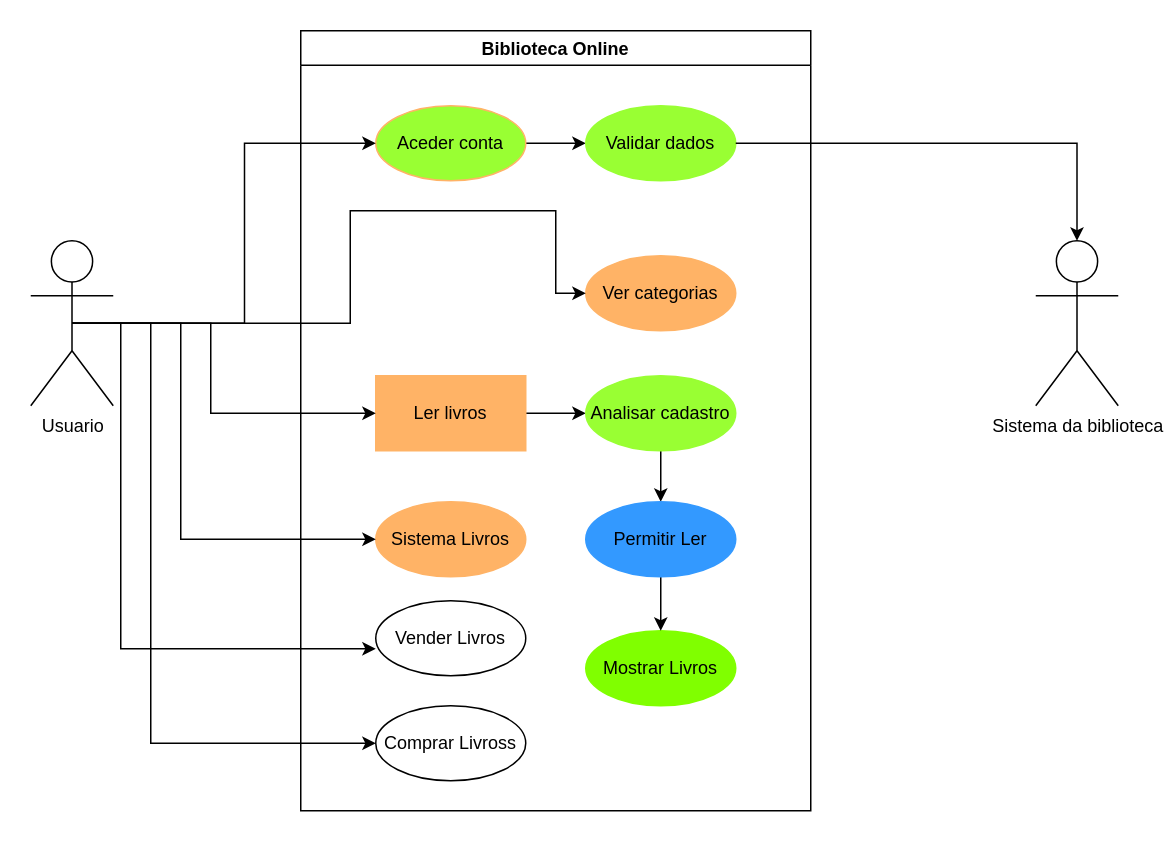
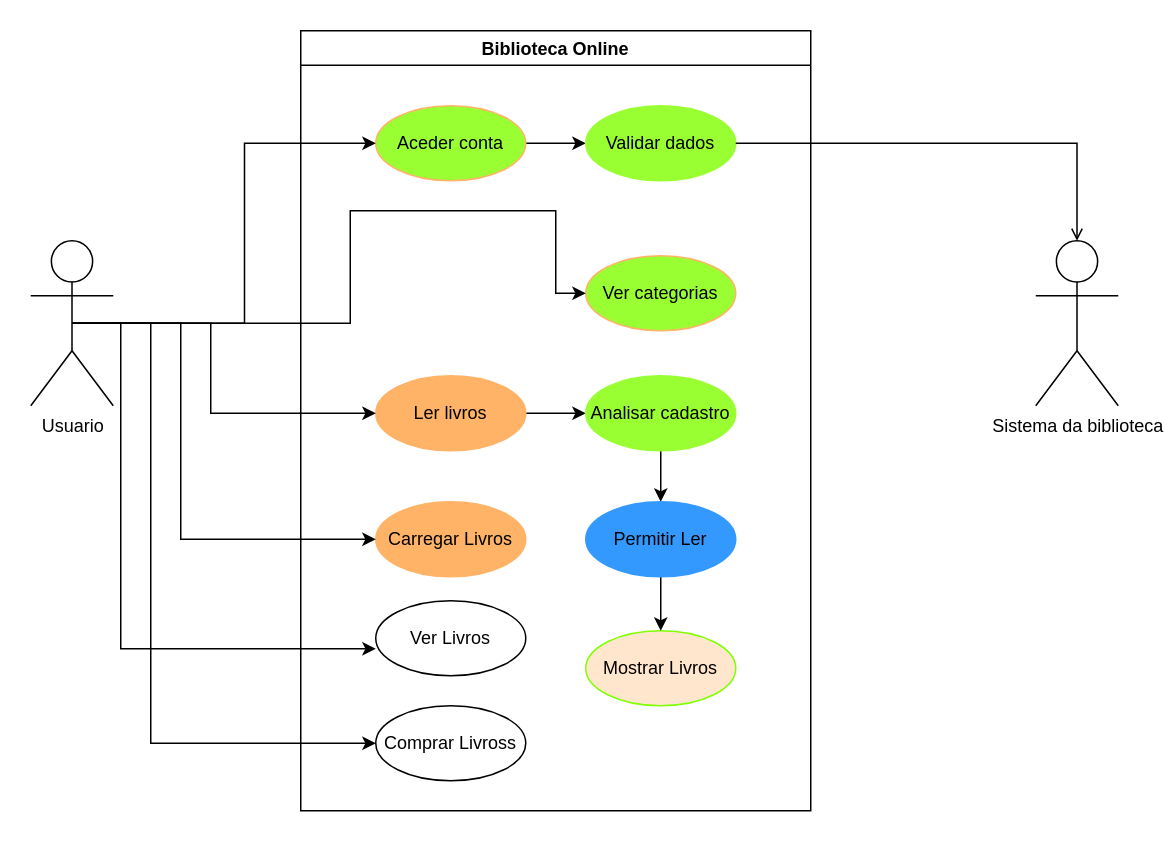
  <mxCell id="0" />
  <mxCell id="1" parent="0" />
  <mxCell id="2" value="Biblioteca Online" style="swimlane;" vertex="1" parent="1"><mxGeometry x="200" y="20" width="340" height="520" as="geometry" /></mxCell>
  <mxCell id="3" style="edgeStyle=orthogonalEdgeStyle;rounded=0;orthogonalLoop=1;jettySize=auto;html=1;exitX=1;exitY=0.5;exitDx=0;exitDy=0;entryX=0;entryY=0.5;entryDx=0;entryDy=0;" edge="1" parent="2" source="4" target="5"><mxGeometry relative="1" as="geometry" /></mxCell>
  <mxCell id="4" value="Aceder conta" style="ellipse;whiteSpace=wrap;html=1;strokeColor=#FFB366;fillColor=#99ff33;" vertex="1" parent="2"><mxGeometry x="50" y="50" width="100" height="50" as="geometry" /></mxCell>
  <mxCell id="5" value="Validar dados" style="ellipse;whiteSpace=wrap;html=1;fillColor=#99FF33;strokeColor=#99FF33;" vertex="1" parent="2"><mxGeometry x="190" y="50" width="100" height="50" as="geometry" /></mxCell>
- <mxCell id="6" value="Ver categorias" style="ellipse;whiteSpace=wrap;html=1;strokeColor=#FFB366;fillColor=#FFB366;" vertex="1" parent="2"><mxGeometry x="190" y="150" width="100" height="50" as="geometry" /></mxCell>
+ <mxCell id="6" value="Ver categorias" style="ellipse;whiteSpace=wrap;html=1;strokeColor=#FFB366;fillColor=#99ff33;" vertex="1" parent="2"><mxGeometry x="190" y="150" width="100" height="50" as="geometry" /></mxCell>
  <mxCell id="7" style="edgeStyle=orthogonalEdgeStyle;rounded=0;orthogonalLoop=1;jettySize=auto;html=1;exitX=1;exitY=0.5;exitDx=0;exitDy=0;entryX=0;entryY=0.5;entryDx=0;entryDy=0;" edge="1" parent="2" source="8" target="13"><mxGeometry relative="1" as="geometry" /></mxCell>
- <mxCell id="8" value="Ler livros" style="whiteSpace=wrap;html=1;strokeColor=#FFB366;fillColor=#FFB366;rounded=0;" vertex="1" parent="2"><mxGeometry x="50" y="230" width="100" height="50" as="geometry" /></mxCell>
- <mxCell id="9" value="Mostrar Livros" style="ellipse;whiteSpace=wrap;html=1;strokeColor=#80FF00;fillColor=#80FF00;" vertex="1" parent="2"><mxGeometry x="190" y="400" width="100" height="50" as="geometry" /></mxCell>
- <mxCell id="10" value="Sistema Livros" style="ellipse;whiteSpace=wrap;html=1;strokeColor=#FFB366;fillColor=#FFB366;" vertex="1" parent="2"><mxGeometry x="50" y="314" width="100" height="50" as="geometry" /></mxCell>
- <mxCell id="11" value="Vender Livros" style="ellipse;whiteSpace=wrap;html=1;" vertex="1" parent="2"><mxGeometry x="50" y="380" width="100" height="50" as="geometry" /></mxCell>
+ <mxCell id="8" value="Ler livros" style="ellipse;whiteSpace=wrap;html=1;strokeColor=#FFB366;fillColor=#FFB366;" vertex="1" parent="2"><mxGeometry x="50" y="230" width="100" height="50" as="geometry" /></mxCell>
+ <mxCell id="9" value="Mostrar Livros" style="ellipse;whiteSpace=wrap;html=1;strokeColor=#80FF00;fillColor=#ffe6cc;" vertex="1" parent="2"><mxGeometry x="190" y="400" width="100" height="50" as="geometry" /></mxCell>
+ <mxCell id="10" value="Carregar Livros" style="ellipse;whiteSpace=wrap;html=1;strokeColor=#FFB366;fillColor=#FFB366;" vertex="1" parent="2"><mxGeometry x="50" y="314" width="100" height="50" as="geometry" /></mxCell>
+ <mxCell id="11" value="Ver Livros" style="ellipse;whiteSpace=wrap;html=1;" vertex="1" parent="2"><mxGeometry x="50" y="380" width="100" height="50" as="geometry" /></mxCell>
  <mxCell id="12" style="edgeStyle=orthogonalEdgeStyle;rounded=0;orthogonalLoop=1;jettySize=auto;html=1;exitX=0.5;exitY=1;exitDx=0;exitDy=0;entryX=0.5;entryY=0;entryDx=0;entryDy=0;" edge="1" parent="2" source="13" target="15"><mxGeometry relative="1" as="geometry" /></mxCell>
  <mxCell id="13" value="Analisar cadastro" style="ellipse;whiteSpace=wrap;html=1;strokeColor=#99FF33;fillColor=#99FF33;" vertex="1" parent="2"><mxGeometry x="190" y="230" width="100" height="50" as="geometry" /></mxCell>
  <mxCell id="14" style="edgeStyle=orthogonalEdgeStyle;rounded=0;orthogonalLoop=1;jettySize=auto;html=1;entryX=0.5;entryY=0;entryDx=0;entryDy=0;" edge="1" parent="2" source="15" target="9"><mxGeometry relative="1" as="geometry" /></mxCell>
  <mxCell id="15" value="Permitir Ler" style="ellipse;whiteSpace=wrap;html=1;strokeColor=#3399FF;fillColor=#3399FF;" vertex="1" parent="2"><mxGeometry x="190" y="314" width="100" height="50" as="geometry" /></mxCell>
  <mxCell id="16" value="Comprar Livross" style="ellipse;whiteSpace=wrap;html=1;" vertex="1" parent="2"><mxGeometry x="50" y="450" width="100" height="50" as="geometry" /></mxCell>
  <mxCell id="17" style="edgeStyle=orthogonalEdgeStyle;rounded=0;orthogonalLoop=1;jettySize=auto;html=1;entryX=0;entryY=0.5;entryDx=0;entryDy=0;" edge="1" parent="1" source="23" target="4"><mxGeometry relative="1" as="geometry" /></mxCell>
  <mxCell id="18" style="edgeStyle=orthogonalEdgeStyle;rounded=0;orthogonalLoop=1;jettySize=auto;html=1;exitX=0.5;exitY=0.5;exitDx=0;exitDy=0;exitPerimeter=0;entryX=0;entryY=0.5;entryDx=0;entryDy=0;" edge="1" parent="1" source="23" target="6"><mxGeometry relative="1" as="geometry"><Array as="points"><mxPoint x="233" y="215" /><mxPoint x="233" y="140" /><mxPoint x="370" y="140" /><mxPoint x="370" y="195" /></Array></mxGeometry></mxCell>
  <mxCell id="19" style="edgeStyle=orthogonalEdgeStyle;rounded=0;orthogonalLoop=1;jettySize=auto;html=1;exitX=0.5;exitY=0.5;exitDx=0;exitDy=0;exitPerimeter=0;entryX=0;entryY=0.5;entryDx=0;entryDy=0;" edge="1" parent="1" source="23" target="8"><mxGeometry relative="1" as="geometry"><Array as="points"><mxPoint x="140" y="215" /><mxPoint x="140" y="275" /></Array></mxGeometry></mxCell>
  <mxCell id="20" style="edgeStyle=orthogonalEdgeStyle;rounded=0;orthogonalLoop=1;jettySize=auto;html=1;exitX=0.5;exitY=0.5;exitDx=0;exitDy=0;exitPerimeter=0;entryX=0;entryY=0.5;entryDx=0;entryDy=0;" edge="1" parent="1" source="23" target="10"><mxGeometry relative="1" as="geometry"><Array as="points"><mxPoint x="120" y="215" /><mxPoint x="120" y="359" /></Array></mxGeometry></mxCell>
  <mxCell id="21" style="edgeStyle=orthogonalEdgeStyle;rounded=0;orthogonalLoop=1;jettySize=auto;html=1;exitX=0.5;exitY=0.5;exitDx=0;exitDy=0;exitPerimeter=0;entryX=0;entryY=0.64;entryDx=0;entryDy=0;entryPerimeter=0;" edge="1" parent="1" source="23" target="11"><mxGeometry relative="1" as="geometry"><Array as="points"><mxPoint x="80" y="215" /><mxPoint x="80" y="432" /></Array></mxGeometry></mxCell>
  <mxCell id="22" style="edgeStyle=orthogonalEdgeStyle;rounded=0;orthogonalLoop=1;jettySize=auto;html=1;exitX=0.5;exitY=0.5;exitDx=0;exitDy=0;exitPerimeter=0;entryX=0;entryY=0.5;entryDx=0;entryDy=0;" edge="1" parent="1" source="23" target="16"><mxGeometry relative="1" as="geometry"><Array as="points"><mxPoint x="100" y="215" /><mxPoint x="100" y="495" /></Array></mxGeometry></mxCell>
  <mxCell id="23" value="Usuario" style="shape=umlActor;verticalLabelPosition=bottom;verticalAlign=top;html=1;" vertex="1" parent="1"><mxGeometry x="20" y="160" width="55" height="110" as="geometry" /></mxCell>
  <mxCell id="24" value="Sistema da biblioteca" style="shape=umlActor;verticalLabelPosition=bottom;verticalAlign=top;html=1;" vertex="1" parent="1"><mxGeometry x="690" y="160" width="55" height="110" as="geometry" /></mxCell>
- <mxCell id="25" style="edgeStyle=orthogonalEdgeStyle;rounded=0;orthogonalLoop=1;jettySize=auto;html=1;" edge="1" parent="1" source="5" target="24"><mxGeometry relative="1" as="geometry" /></mxCell>
+ <mxCell id="25" style="edgeStyle=orthogonalEdgeStyle;rounded=0;orthogonalLoop=1;jettySize=auto;html=1;endArrow=open;" edge="1" parent="1" source="5" target="24"><mxGeometry relative="1" as="geometry" /></mxCell>
